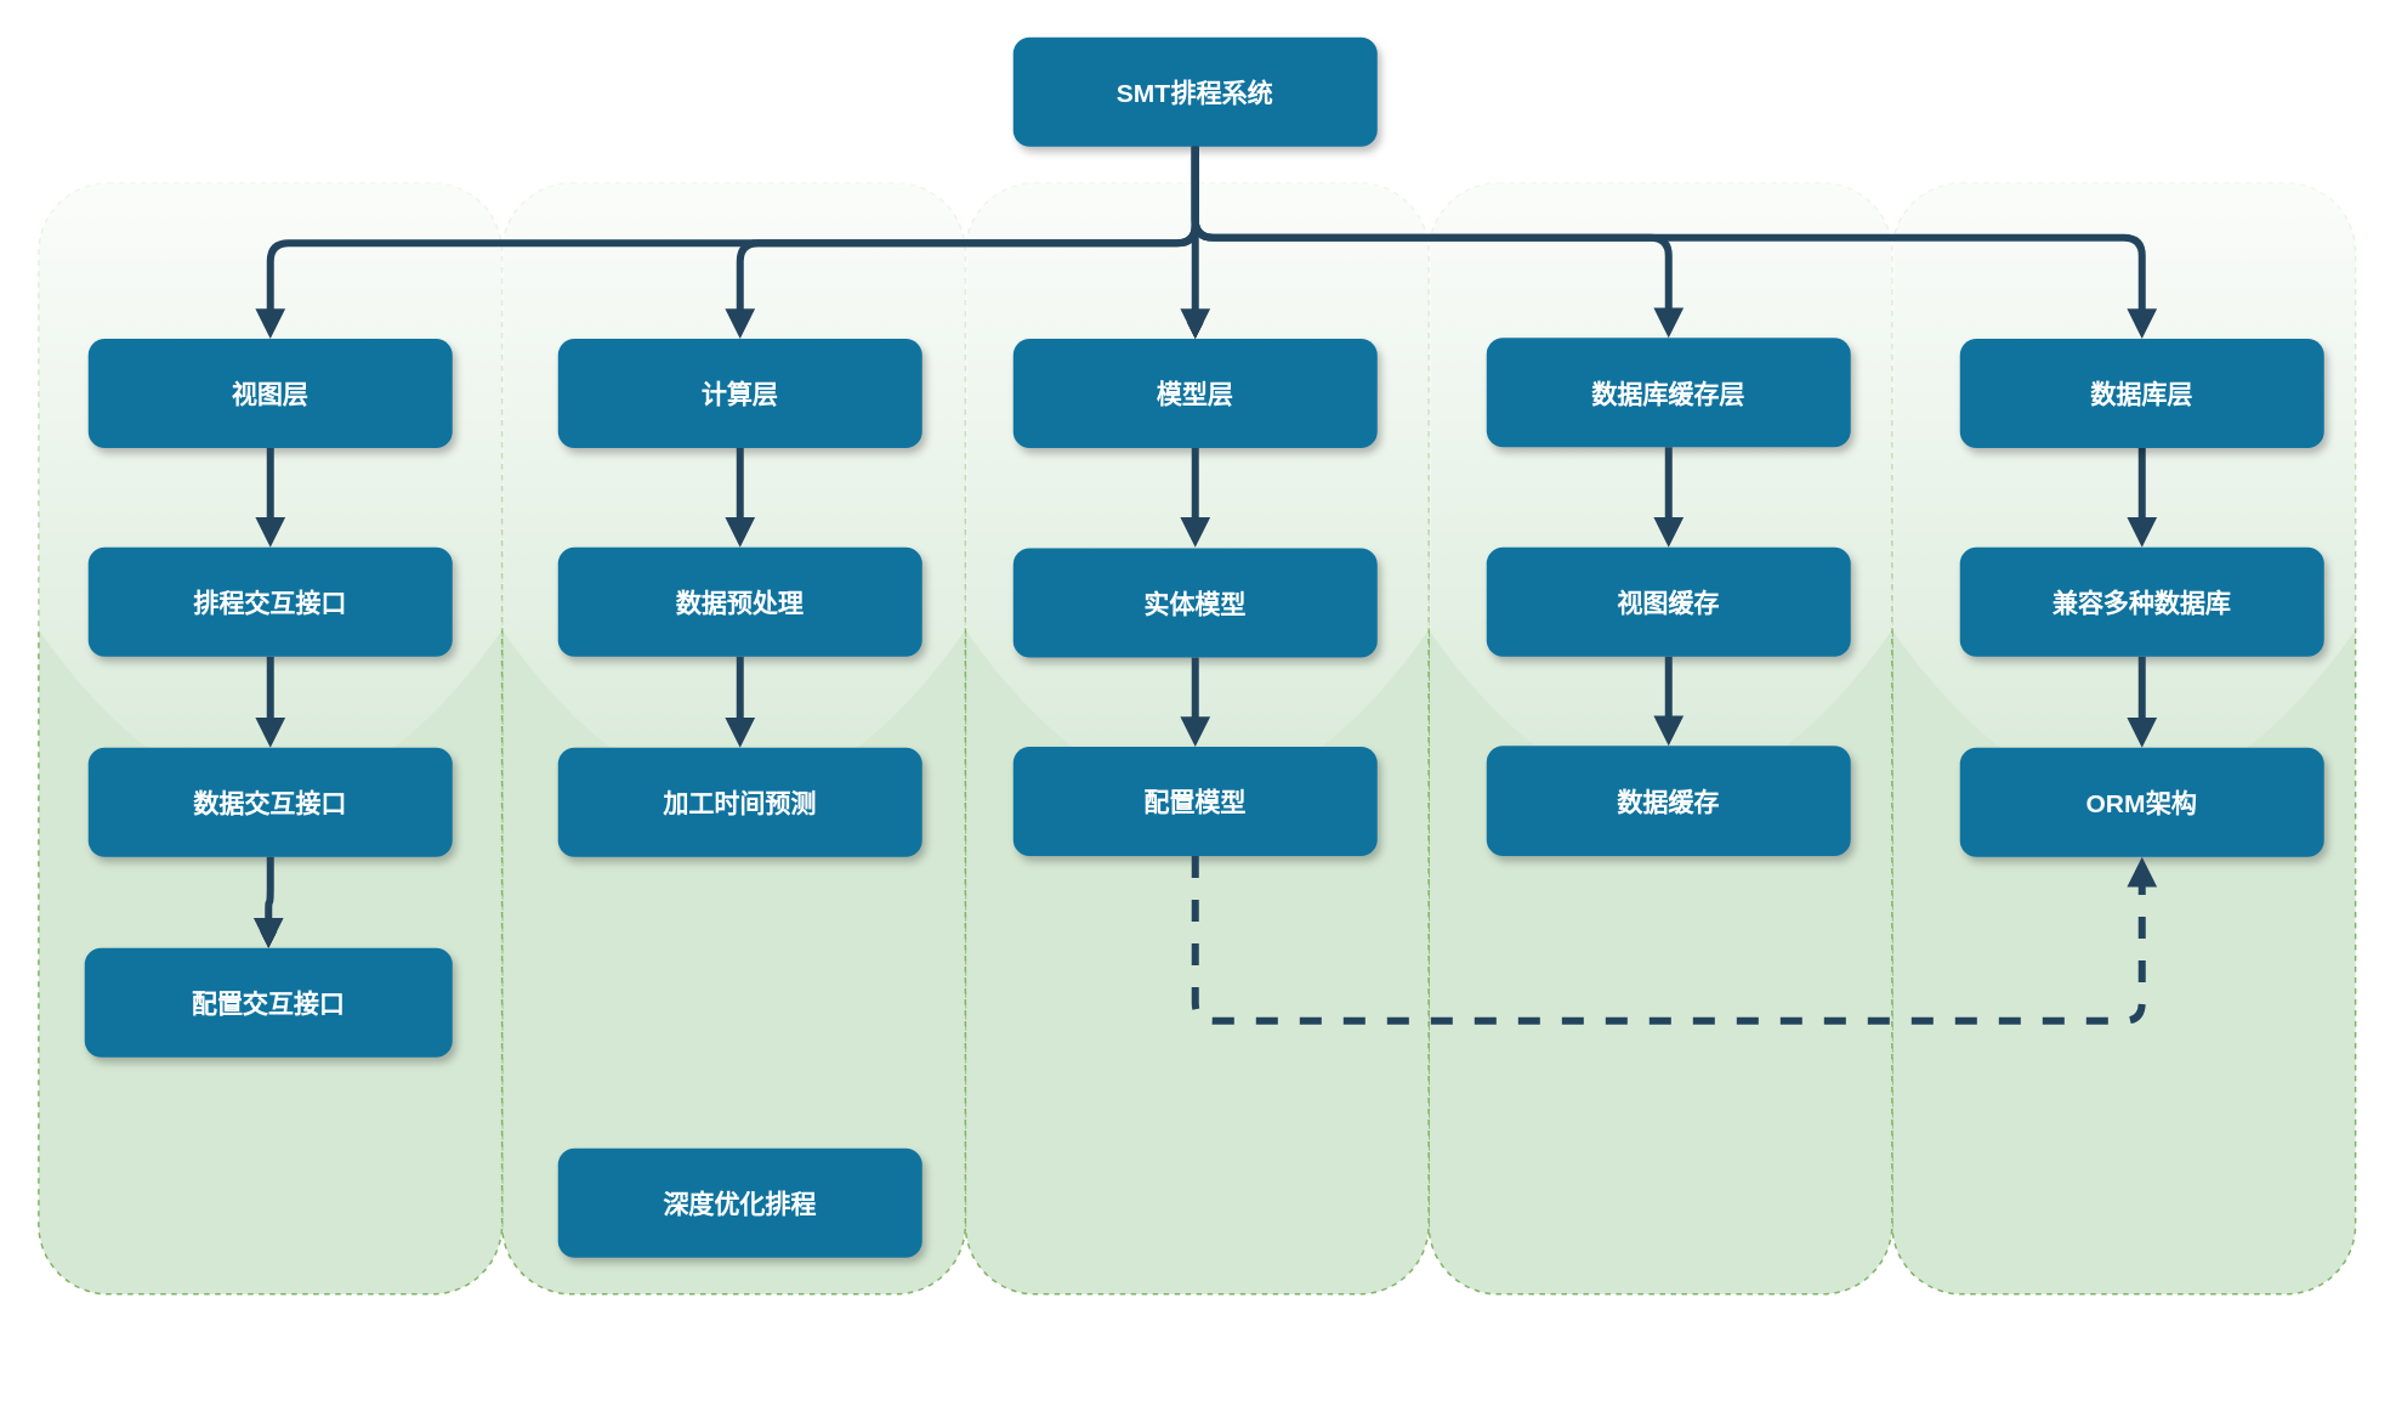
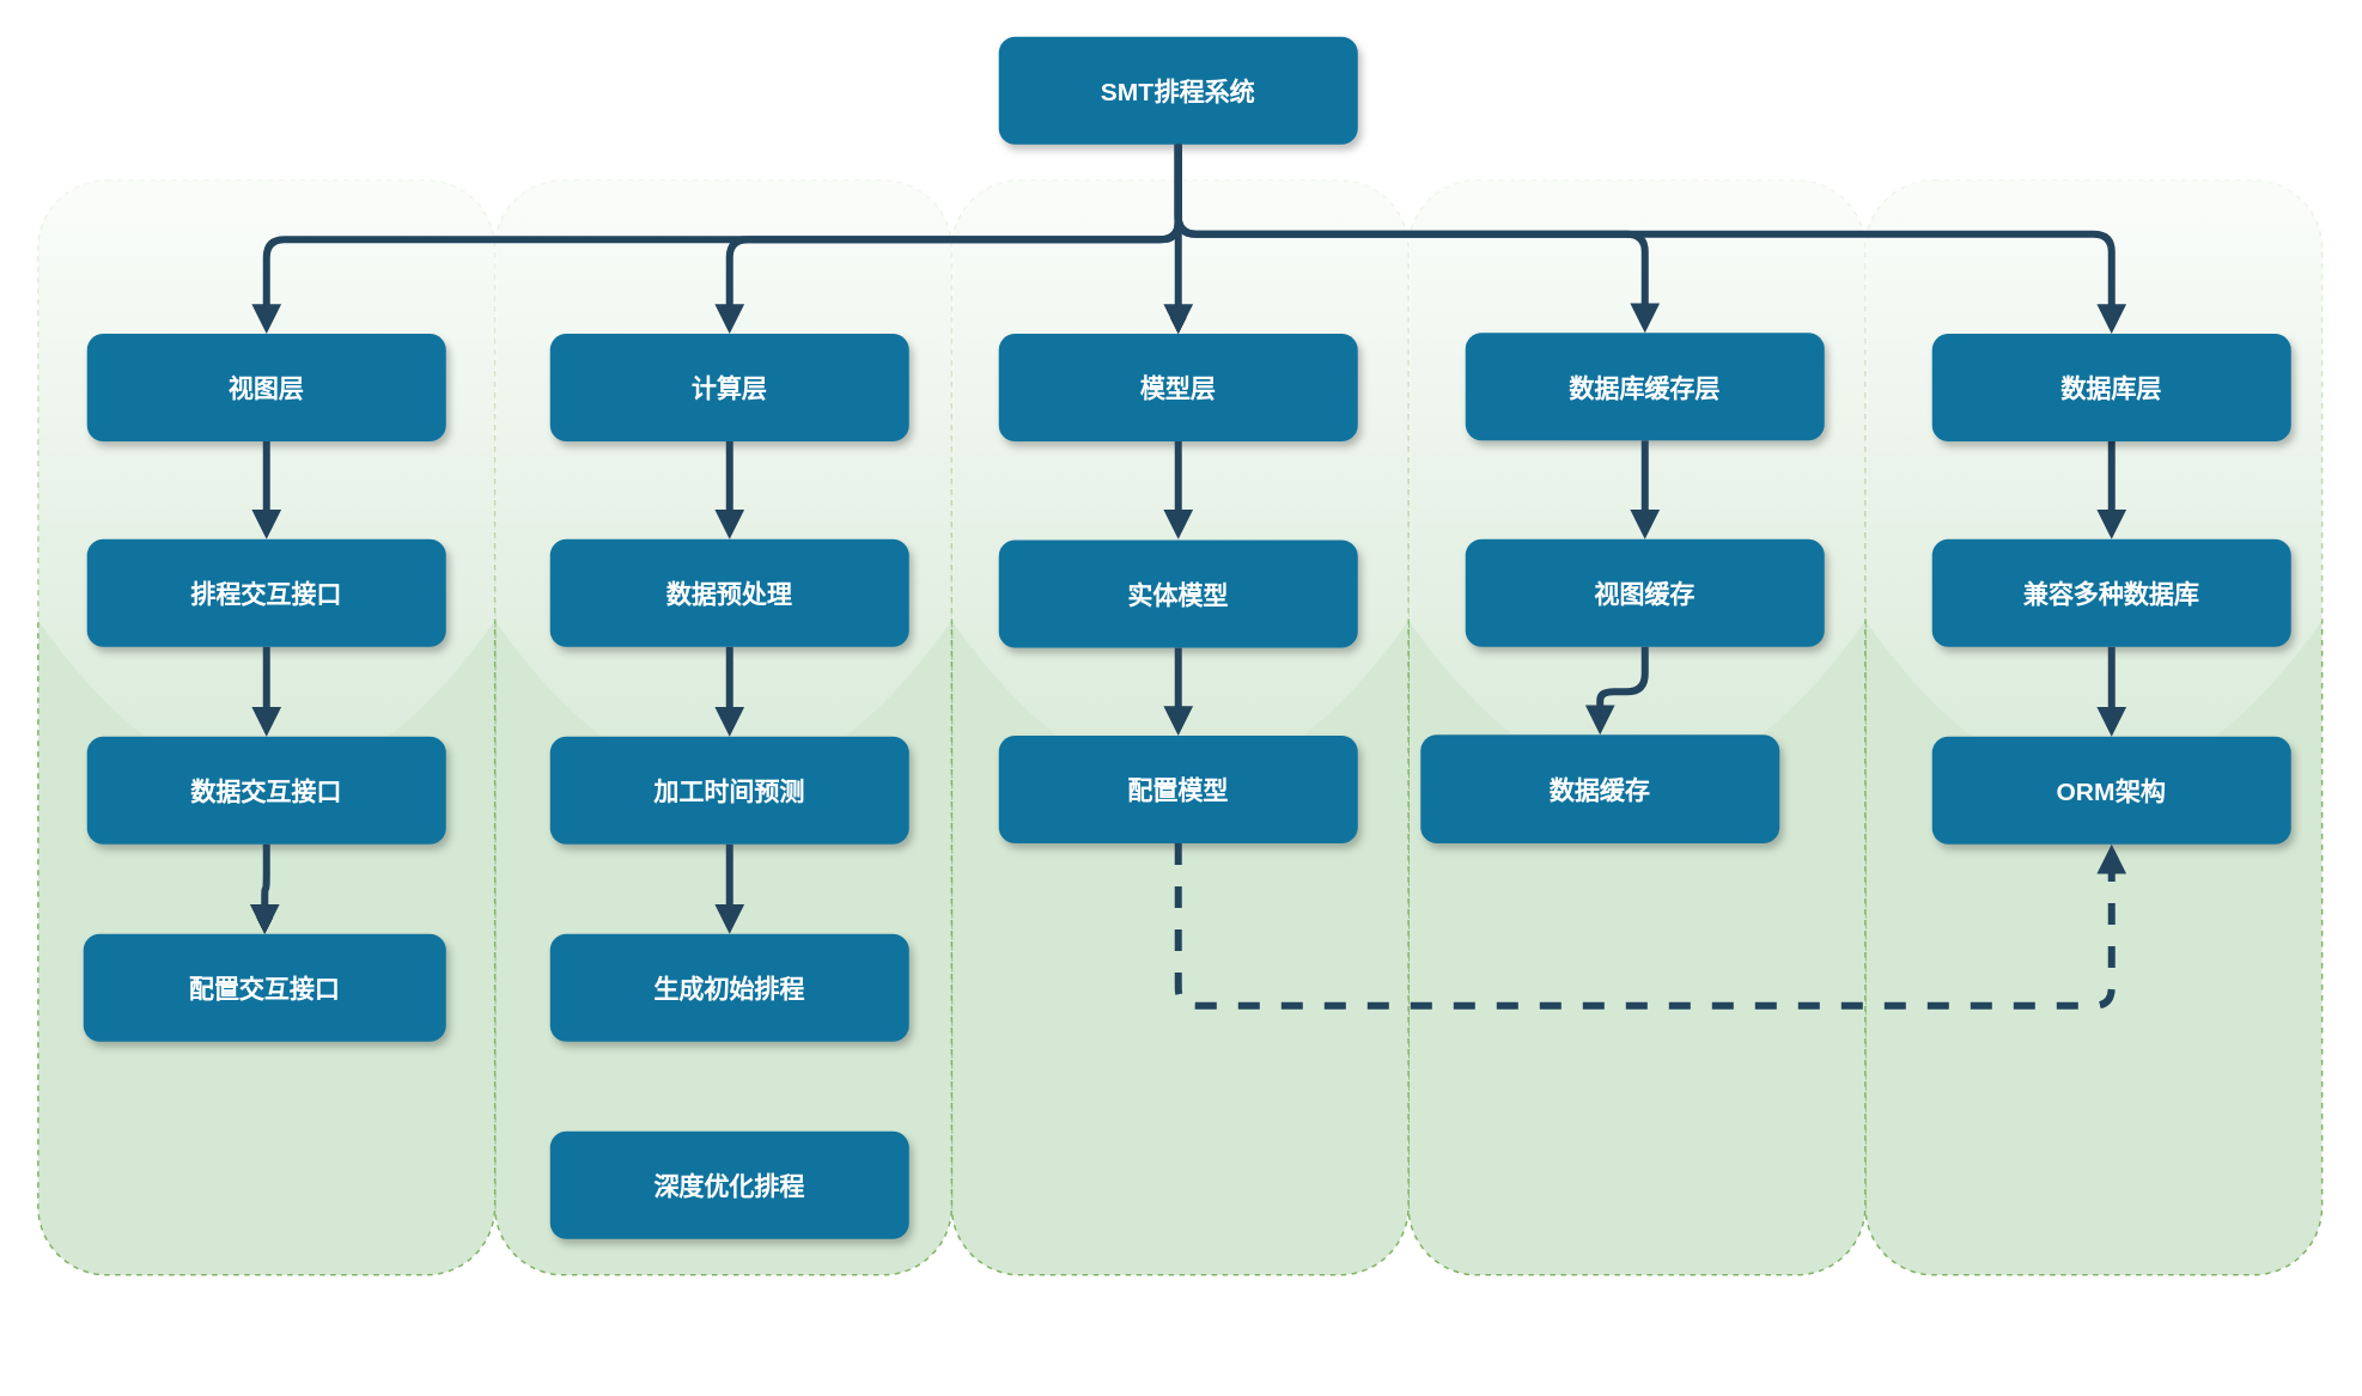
  <mxCell id="0" />
  <mxCell id="1" parent="0" />
  <mxCell id="2" value="" style="rounded=1;whiteSpace=wrap;html=1;fillColor=#d5e8d4;strokeColor=#82b366;glass=1;shadow=0;sketch=0;dashed=1;" vertex="1" parent="1"><mxGeometry x="1038.75" y="100" width="254.5" height="610" as="geometry" /></mxCell>
  <mxCell id="3" value="" style="rounded=1;whiteSpace=wrap;html=1;fillColor=#d5e8d4;strokeColor=#82b366;glass=1;shadow=0;sketch=0;dashed=1;" vertex="1" parent="1"><mxGeometry x="784.25" y="100" width="254.5" height="610" as="geometry" /></mxCell>
  <mxCell id="4" value="" style="rounded=1;whiteSpace=wrap;html=1;fillColor=#d5e8d4;strokeColor=#82b366;glass=1;shadow=0;sketch=0;dashed=1;" vertex="1" parent="1"><mxGeometry x="529.75" y="100" width="254.5" height="610" as="geometry" /></mxCell>
  <mxCell id="5" value="" style="rounded=1;whiteSpace=wrap;html=1;fillColor=#d5e8d4;strokeColor=#82b366;glass=1;shadow=0;sketch=0;dashed=1;" vertex="1" parent="1"><mxGeometry x="275.25" y="100" width="254.5" height="610" as="geometry" /></mxCell>
  <mxCell id="6" value="" style="rounded=1;whiteSpace=wrap;html=1;fillColor=#d5e8d4;strokeColor=#82b366;glass=1;shadow=0;sketch=0;dashed=1;" vertex="1" parent="1"><mxGeometry x="20.75" y="100" width="254.5" height="610" as="geometry" /></mxCell>
  <mxCell id="7" value="" style="edgeStyle=orthogonalEdgeStyle;rounded=0;orthogonalLoop=1;jettySize=auto;html=1;" edge="1" parent="1" source="8" target="10"><mxGeometry relative="1" as="geometry" /></mxCell>
  <mxCell id="8" value="SMT排程系统" style="rounded=1;fillColor=#10739E;strokeColor=none;shadow=1;gradientColor=none;fontStyle=1;fontColor=#FFFFFF;fontSize=14;" parent="1" vertex="1"><mxGeometry x="556" y="20" width="200" height="60" as="geometry" /></mxCell>
  <mxCell id="9" value="视图层" style="rounded=1;fillColor=#10739E;strokeColor=none;shadow=1;gradientColor=none;fontStyle=1;fontColor=#FFFFFF;fontSize=14;" parent="1" vertex="1"><mxGeometry x="48" y="185.5" width="200" height="60" as="geometry" /></mxCell>
  <mxCell id="10" value="模型层" style="rounded=1;fillColor=#10739E;strokeColor=none;shadow=1;gradientColor=none;fontStyle=1;fontColor=#FFFFFF;fontSize=14;" parent="1" vertex="1"><mxGeometry x="556" y="185.5" width="200" height="60" as="geometry" /></mxCell>
  <mxCell id="11" value="计算层" style="rounded=1;fillColor=#10739E;strokeColor=none;shadow=1;gradientColor=none;fontStyle=1;fontColor=#FFFFFF;fontSize=14;" parent="1" vertex="1"><mxGeometry x="306" y="185.5" width="200" height="60" as="geometry" /></mxCell>
  <mxCell id="12" value="排程交互接口" style="rounded=1;fillColor=#10739E;strokeColor=none;shadow=1;gradientColor=none;fontStyle=1;fontColor=#FFFFFF;fontSize=14;" parent="1" vertex="1"><mxGeometry x="48" y="300" width="200" height="60" as="geometry" /></mxCell>
  <mxCell id="13" value="" style="edgeStyle=orthogonalEdgeStyle;rounded=0;orthogonalLoop=1;jettySize=auto;html=1;" edge="1" parent="1" source="14" target="15"><mxGeometry relative="1" as="geometry" /></mxCell>
  <mxCell id="14" value="数据交互接口" style="rounded=1;fillColor=#10739E;strokeColor=none;shadow=1;gradientColor=none;fontStyle=1;fontColor=#FFFFFF;fontSize=14;" parent="1" vertex="1"><mxGeometry x="48" y="410" width="200" height="60" as="geometry" /></mxCell>
  <mxCell id="15" value="配置交互接口" style="rounded=1;fillColor=#10739E;strokeColor=none;shadow=1;gradientColor=none;fontStyle=1;fontColor=#FFFFFF;fontSize=14;" parent="1" vertex="1"><mxGeometry x="46" y="520" width="202" height="60" as="geometry" /></mxCell>
  <mxCell id="16" value="实体模型" style="rounded=1;fillColor=#10739E;strokeColor=none;shadow=1;gradientColor=none;fontStyle=1;fontColor=#FFFFFF;fontSize=14;" parent="1" vertex="1"><mxGeometry x="556" y="300.5" width="200" height="60" as="geometry" /></mxCell>
  <mxCell id="17" value="配置模型" style="rounded=1;fillColor=#10739E;strokeColor=none;shadow=1;gradientColor=none;fontStyle=1;fontColor=#FFFFFF;fontSize=14;" parent="1" vertex="1"><mxGeometry x="556" y="409.5" width="200" height="60" as="geometry" /></mxCell>
  <mxCell id="18" value="数据库缓存层" style="rounded=1;fillColor=#10739E;strokeColor=none;shadow=1;gradientColor=none;fontStyle=1;fontColor=#FFFFFF;fontSize=14;" parent="1" vertex="1"><mxGeometry x="816" y="185" width="200" height="60" as="geometry" /></mxCell>
  <mxCell id="19" value="数据预处理" style="rounded=1;fillColor=#10739E;strokeColor=none;shadow=1;gradientColor=none;fontStyle=1;fontColor=#FFFFFF;fontSize=14;" parent="1" vertex="1"><mxGeometry x="306" y="300" width="200" height="60" as="geometry" /></mxCell>
  <mxCell id="20" value="加工时间预测" style="rounded=1;fillColor=#10739E;strokeColor=none;shadow=1;gradientColor=none;fontStyle=1;fontColor=#FFFFFF;fontSize=14;" parent="1" vertex="1"><mxGeometry x="306" y="410" width="200" height="60" as="geometry" /></mxCell>
+ <mxCell id="21" value="生成初始排程" style="rounded=1;fillColor=#10739E;strokeColor=none;shadow=1;gradientColor=none;fontStyle=1;fontColor=#FFFFFF;fontSize=14;" parent="1" vertex="1"><mxGeometry x="306" y="520" width="200" height="60" as="geometry" /></mxCell>
  <mxCell id="22" value="深度优化排程" style="rounded=1;fillColor=#10739E;strokeColor=none;shadow=1;gradientColor=none;fontStyle=1;fontColor=#FFFFFF;fontSize=14;" parent="1" vertex="1"><mxGeometry x="306" y="630" width="200" height="60" as="geometry" /></mxCell>
  <mxCell id="23" value="视图缓存" style="rounded=1;fillColor=#10739E;strokeColor=none;shadow=1;gradientColor=none;fontStyle=1;fontColor=#FFFFFF;fontSize=14;" parent="1" vertex="1"><mxGeometry x="816" y="300" width="200" height="60" as="geometry" /></mxCell>
  <mxCell id="24" value="兼容多种数据库" style="rounded=1;fillColor=#10739E;strokeColor=none;shadow=1;gradientColor=none;fontStyle=1;fontColor=#FFFFFF;fontSize=14;" parent="1" vertex="1"><mxGeometry x="1076" y="300" width="200" height="60" as="geometry" /></mxCell>
- <mxCell id="25" value="数据缓存" style="rounded=1;fillColor=#10739E;strokeColor=none;shadow=1;gradientColor=none;fontStyle=1;fontColor=#FFFFFF;fontSize=14;" parent="1" vertex="1"><mxGeometry x="816" y="409" width="200" height="60.5" as="geometry" /></mxCell>
+ <mxCell id="25" value="数据缓存" style="rounded=1;fillColor=#10739E;strokeColor=none;shadow=1;gradientColor=none;fontStyle=1;fontColor=#FFFFFF;fontSize=14;" parent="1" vertex="1"><mxGeometry x="791" y="409" width="200" height="60.5" as="geometry" /></mxCell>
  <mxCell id="26" value="ORM架构" style="rounded=1;fillColor=#10739E;strokeColor=none;shadow=1;gradientColor=none;fontStyle=1;fontColor=#FFFFFF;fontSize=14;" parent="1" vertex="1"><mxGeometry x="1076" y="410" width="200" height="60" as="geometry" /></mxCell>
  <mxCell id="27" value="" style="edgeStyle=elbowEdgeStyle;elbow=vertical;strokeWidth=4;endArrow=block;endFill=1;fontStyle=1;strokeColor=#23445D;exitX=0.5;exitY=1;exitDx=0;exitDy=0;" parent="1" source="8" target="10" edge="1"><mxGeometry x="22" y="165.5" width="100" height="100" as="geometry"><mxPoint x="518" y="135.5" as="sourcePoint" /><mxPoint x="-132" y="-104.5" as="targetPoint" /></mxGeometry></mxCell>
  <mxCell id="28" value="" style="edgeStyle=elbowEdgeStyle;elbow=vertical;strokeWidth=4;endArrow=block;endFill=1;fontStyle=1;strokeColor=#23445D;exitX=0.5;exitY=1;exitDx=0;exitDy=0;" parent="1" source="8" target="9" edge="1"><mxGeometry x="22" y="165.5" width="100" height="100" as="geometry"><mxPoint x="518" y="135.5" as="sourcePoint" /><mxPoint x="-132" y="-104.5" as="targetPoint" /></mxGeometry></mxCell>
  <mxCell id="29" value="" style="edgeStyle=elbowEdgeStyle;elbow=vertical;strokeWidth=4;endArrow=block;endFill=1;fontStyle=1;strokeColor=#23445D;exitX=0.5;exitY=1;exitDx=0;exitDy=0;" parent="1" source="8" target="11" edge="1"><mxGeometry x="22" y="165.5" width="100" height="100" as="geometry"><mxPoint x="518" y="135.5" as="sourcePoint" /><mxPoint x="-132" y="-104.5" as="targetPoint" /></mxGeometry></mxCell>
  <mxCell id="30" value="" style="edgeStyle=elbowEdgeStyle;elbow=vertical;strokeWidth=4;endArrow=block;endFill=1;fontStyle=1;strokeColor=#23445D;exitX=0.5;exitY=1;exitDx=0;exitDy=0;entryX=0.5;entryY=0;entryDx=0;entryDy=0;" parent="1" source="8" target="41" edge="1"><mxGeometry x="22" y="165.5" width="100" height="100" as="geometry"><mxPoint x="518" y="135.5" as="sourcePoint" /><mxPoint x="-132" y="-104.5" as="targetPoint" /><Array as="points"><mxPoint x="1066" y="130" /><mxPoint x="718" y="285.5" /></Array></mxGeometry></mxCell>
  <mxCell id="31" value="" style="edgeStyle=elbowEdgeStyle;elbow=vertical;strokeWidth=4;endArrow=block;endFill=1;fontStyle=1;strokeColor=#23445D;" parent="1" source="12" target="14" edge="1"><mxGeometry x="82" y="130" width="100" height="100" as="geometry"><mxPoint x="-172" y="-40" as="sourcePoint" /><mxPoint x="-72" y="-140" as="targetPoint" /></mxGeometry></mxCell>
  <mxCell id="32" value="" style="edgeStyle=elbowEdgeStyle;elbow=vertical;strokeWidth=4;endArrow=block;endFill=1;fontStyle=1;strokeColor=#23445D;" parent="1" source="14" target="15" edge="1"><mxGeometry x="82" y="140" width="100" height="100" as="geometry"><mxPoint x="-172" y="-30" as="sourcePoint" /><mxPoint x="-72" y="-130" as="targetPoint" /></mxGeometry></mxCell>
  <mxCell id="33" value="" style="edgeStyle=elbowEdgeStyle;elbow=vertical;strokeWidth=4;endArrow=block;endFill=1;fontStyle=1;strokeColor=#23445D;" parent="1" source="16" target="17" edge="1"><mxGeometry x="320" y="120.5" width="100" height="100" as="geometry"><mxPoint x="66" y="-49.5" as="sourcePoint" /><mxPoint x="166" y="-149.5" as="targetPoint" /></mxGeometry></mxCell>
  <mxCell id="34" value="" style="edgeStyle=elbowEdgeStyle;elbow=vertical;strokeWidth=4;endArrow=block;endFill=1;fontStyle=1;strokeColor=#23445D;exitX=0.5;exitY=1;exitDx=0;exitDy=0;entryX=0.5;entryY=0;entryDx=0;entryDy=0;" parent="1" source="10" target="16" edge="1"><mxGeometry x="330" y="175.5" width="100" height="100" as="geometry"><mxPoint x="744" y="540" as="sourcePoint" /><mxPoint x="674" y="540" as="targetPoint" /><Array as="points"><mxPoint x="694" y="300" /></Array></mxGeometry></mxCell>
  <mxCell id="35" value="" style="edgeStyle=elbowEdgeStyle;elbow=vertical;strokeWidth=4;endArrow=block;endFill=1;fontStyle=1;strokeColor=#23445D;" parent="1" source="19" target="20" edge="1"><mxGeometry x="-210" y="40" width="100" height="100" as="geometry"><mxPoint x="-464" y="-130" as="sourcePoint" /><mxPoint x="-364" y="-230" as="targetPoint" /></mxGeometry></mxCell>
+ <mxCell id="36" value="" style="edgeStyle=elbowEdgeStyle;elbow=vertical;strokeWidth=4;endArrow=block;endFill=1;fontStyle=1;strokeColor=#23445D;" parent="1" source="20" target="21" edge="1"><mxGeometry x="-210" y="60" width="100" height="100" as="geometry"><mxPoint x="-464" y="-110" as="sourcePoint" /><mxPoint x="-364" y="-210" as="targetPoint" /></mxGeometry></mxCell>
  <mxCell id="37" value="" style="edgeStyle=elbowEdgeStyle;elbow=vertical;strokeWidth=4;endArrow=block;endFill=1;fontStyle=1;strokeColor=#23445D;exitX=0.5;exitY=1;exitDx=0;exitDy=0;" parent="1" source="41" target="24" edge="1"><mxGeometry x="290" y="120" width="100" height="100" as="geometry"><mxPoint x="36" y="-50" as="sourcePoint" /><mxPoint x="136" y="-150" as="targetPoint" /></mxGeometry></mxCell>
  <mxCell id="38" value="" style="edgeStyle=elbowEdgeStyle;elbow=vertical;strokeWidth=4;endArrow=block;endFill=1;fontStyle=1;strokeColor=#23445D;exitX=0.5;exitY=1;exitDx=0;exitDy=0;" parent="1" source="23" target="25" edge="1"><mxGeometry x="270" y="129" width="100" height="100" as="geometry"><mxPoint x="16" y="-41" as="sourcePoint" /><mxPoint x="116" y="-141" as="targetPoint" /></mxGeometry></mxCell>
  <mxCell id="39" value="" style="edgeStyle=elbowEdgeStyle;elbow=vertical;strokeWidth=4;endArrow=block;endFill=1;fontStyle=1;strokeColor=#23445D;exitX=0.5;exitY=1;exitDx=0;exitDy=0;" parent="1" source="24" target="26" edge="1"><mxGeometry x="290" y="140" width="100" height="100" as="geometry"><mxPoint x="36" y="-30" as="sourcePoint" /><mxPoint x="136" y="-130" as="targetPoint" /></mxGeometry></mxCell>
  <mxCell id="40" value="" style="edgeStyle=elbowEdgeStyle;elbow=vertical;strokeWidth=4;endArrow=block;endFill=1;fontStyle=1;strokeColor=#23445D;exitX=0.5;exitY=1;exitDx=0;exitDy=0;" parent="1" source="8" target="18" edge="1"><mxGeometry x="22" y="165.5" width="100" height="100" as="geometry"><mxPoint x="518" y="0" as="sourcePoint" /><mxPoint x="-132" y="-104.5" as="targetPoint" /><Array as="points"><mxPoint x="766" y="130" /><mxPoint x="966" y="130" /><mxPoint x="688" y="285.5" /></Array></mxGeometry></mxCell>
  <mxCell id="41" value="数据库层" style="rounded=1;fillColor=#10739E;strokeColor=none;shadow=1;gradientColor=none;fontStyle=1;fontColor=#FFFFFF;fontSize=14;" vertex="1" parent="1"><mxGeometry x="1076" y="185.5" width="200" height="60" as="geometry" /></mxCell>
  <mxCell id="42" value="" style="edgeStyle=elbowEdgeStyle;elbow=vertical;strokeWidth=4;endArrow=block;endFill=1;fontStyle=1;strokeColor=#23445D;entryX=0.5;entryY=0;entryDx=0;entryDy=0;exitX=0.5;exitY=1;exitDx=0;exitDy=0;" edge="1" parent="1" source="9" target="12"><mxGeometry x="81.17" y="95.5" width="100" height="100" as="geometry"><mxPoint x="147.17" y="345.5" as="sourcePoint" /><mxPoint x="147.17" y="365.5" as="targetPoint" /><Array as="points" /></mxGeometry></mxCell>
  <mxCell id="43" value="" style="edgeStyle=elbowEdgeStyle;elbow=vertical;strokeWidth=4;endArrow=block;endFill=1;fontStyle=1;strokeColor=#23445D;exitX=0.5;exitY=1;exitDx=0;exitDy=0;entryX=0.5;entryY=0;entryDx=0;entryDy=0;" edge="1" parent="1" source="11" target="19"><mxGeometry x="89.17" y="200" width="100" height="100" as="geometry"><mxPoint x="415.17" y="270" as="sourcePoint" /><mxPoint x="415.17" y="325" as="targetPoint" /><Array as="points" /></mxGeometry></mxCell>
  <mxCell id="44" value="" style="edgeStyle=elbowEdgeStyle;elbow=vertical;strokeWidth=4;endArrow=block;endFill=1;fontStyle=1;strokeColor=#23445D;exitX=0.5;exitY=1;exitDx=0;exitDy=0;entryX=0.5;entryY=0;entryDx=0;entryDy=0;" edge="1" parent="1" source="18" target="23"><mxGeometry x="20" y="125" width="100" height="100" as="geometry"><mxPoint x="906" y="355" as="sourcePoint" /><mxPoint x="906" y="405" as="targetPoint" /><Array as="points" /></mxGeometry></mxCell>
  <mxCell id="45" value="" style="edgeStyle=elbowEdgeStyle;elbow=vertical;strokeWidth=4;endArrow=block;endFill=1;fontStyle=1;dashed=1;strokeColor=#23445D;exitX=0.5;exitY=1;exitDx=0;exitDy=0;entryX=0.5;entryY=1;entryDx=0;entryDy=0;startArrow=none;" edge="1" parent="1" source="17" target="26"><mxGeometry x="350" y="705.5" width="100" height="100" as="geometry"><mxPoint x="376" y="755.5" as="sourcePoint" /><mxPoint x="426" y="590" as="targetPoint" /><Array as="points"><mxPoint x="906" y="560" /><mxPoint x="334" y="750" /><mxPoint x="324" y="756" /><mxPoint x="1136" y="565.5" /></Array></mxGeometry></mxCell>
